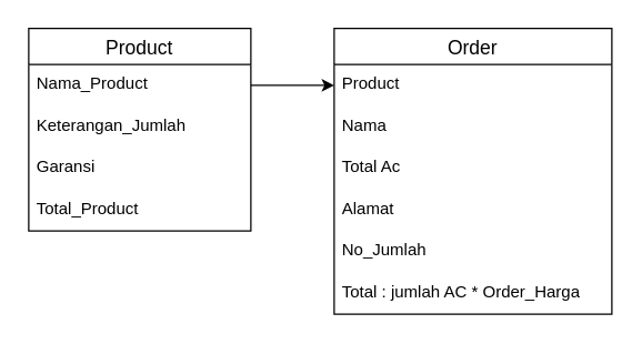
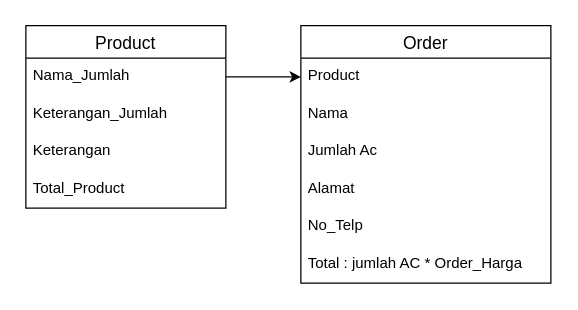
  <mxCell id="0" />
  <mxCell id="1" parent="0" />
  <mxCell id="2" value="Product" style="swimlane;fontStyle=0;childLayout=stackLayout;horizontal=1;startSize=26;horizontalStack=0;resizeParent=1;resizeParentMax=0;resizeLast=0;collapsible=1;marginBottom=0;align=center;fontSize=14;" vertex="1" parent="1"><mxGeometry x="20" y="20" width="160" height="146" as="geometry" /></mxCell>
- <mxCell id="3" value="Nama_Product" style="text;strokeColor=none;fillColor=none;spacingLeft=4;spacingRight=4;overflow=hidden;rotatable=0;points=[[0,0.5],[1,0.5]];portConstraint=eastwest;fontSize=12;" vertex="1" parent="2"><mxGeometry y="26" width="160" height="30" as="geometry" /></mxCell>
+ <mxCell id="3" value="Nama_Jumlah" style="text;strokeColor=none;fillColor=none;spacingLeft=4;spacingRight=4;overflow=hidden;rotatable=0;points=[[0,0.5],[1,0.5]];portConstraint=eastwest;fontSize=12;" vertex="1" parent="2"><mxGeometry y="26" width="160" height="30" as="geometry" /></mxCell>
  <mxCell id="4" value="Keterangan_Jumlah" style="text;strokeColor=none;fillColor=none;spacingLeft=4;spacingRight=4;overflow=hidden;rotatable=0;points=[[0,0.5],[1,0.5]];portConstraint=eastwest;fontSize=12;" vertex="1" parent="2"><mxGeometry y="56" width="160" height="30" as="geometry" /></mxCell>
- <mxCell id="5" value="Garansi" style="text;strokeColor=none;fillColor=none;spacingLeft=4;spacingRight=4;overflow=hidden;rotatable=0;points=[[0,0.5],[1,0.5]];portConstraint=eastwest;fontSize=12;" vertex="1" parent="2"><mxGeometry y="86" width="160" height="30" as="geometry" /></mxCell>
+ <mxCell id="5" value="Keterangan" style="text;strokeColor=none;fillColor=none;spacingLeft=4;spacingRight=4;overflow=hidden;rotatable=0;points=[[0,0.5],[1,0.5]];portConstraint=eastwest;fontSize=12;" vertex="1" parent="2"><mxGeometry y="86" width="160" height="30" as="geometry" /></mxCell>
  <mxCell id="6" value="Total_Product" style="text;strokeColor=none;fillColor=none;spacingLeft=4;spacingRight=4;overflow=hidden;rotatable=0;points=[[0,0.5],[1,0.5]];portConstraint=eastwest;fontSize=12;" vertex="1" parent="2"><mxGeometry y="116" width="160" height="30" as="geometry" /></mxCell>
  <mxCell id="7" value="Order" style="swimlane;fontStyle=0;childLayout=stackLayout;horizontal=1;startSize=26;horizontalStack=0;resizeParent=1;resizeParentMax=0;resizeLast=0;collapsible=1;marginBottom=0;align=center;fontSize=14;" vertex="1" parent="1"><mxGeometry x="240" y="20" width="200" height="206" as="geometry" /></mxCell>
  <mxCell id="8" value="Product" style="text;strokeColor=none;fillColor=none;spacingLeft=4;spacingRight=4;overflow=hidden;rotatable=0;points=[[0,0.5],[1,0.5]];portConstraint=eastwest;fontSize=12;" vertex="1" parent="7"><mxGeometry y="26" width="200" height="30" as="geometry" /></mxCell>
  <mxCell id="9" value="Nama" style="text;strokeColor=none;fillColor=none;spacingLeft=4;spacingRight=4;overflow=hidden;rotatable=0;points=[[0,0.5],[1,0.5]];portConstraint=eastwest;fontSize=12;" vertex="1" parent="7"><mxGeometry y="56" width="200" height="30" as="geometry" /></mxCell>
- <mxCell id="10" value="Total Ac" style="text;strokeColor=none;fillColor=none;spacingLeft=4;spacingRight=4;overflow=hidden;rotatable=0;points=[[0,0.5],[1,0.5]];portConstraint=eastwest;fontSize=12;" vertex="1" parent="7"><mxGeometry y="86" width="200" height="30" as="geometry" /></mxCell>
+ <mxCell id="10" value="Jumlah Ac" style="text;strokeColor=none;fillColor=none;spacingLeft=4;spacingRight=4;overflow=hidden;rotatable=0;points=[[0,0.5],[1,0.5]];portConstraint=eastwest;fontSize=12;" vertex="1" parent="7"><mxGeometry y="86" width="200" height="30" as="geometry" /></mxCell>
  <mxCell id="11" value="Alamat" style="text;strokeColor=none;fillColor=none;spacingLeft=4;spacingRight=4;overflow=hidden;rotatable=0;points=[[0,0.5],[1,0.5]];portConstraint=eastwest;fontSize=12;" vertex="1" parent="7"><mxGeometry y="116" width="200" height="30" as="geometry" /></mxCell>
- <mxCell id="12" value="No_Jumlah" style="text;strokeColor=none;fillColor=none;spacingLeft=4;spacingRight=4;overflow=hidden;rotatable=0;points=[[0,0.5],[1,0.5]];portConstraint=eastwest;fontSize=12;" vertex="1" parent="7"><mxGeometry y="146" width="200" height="30" as="geometry" /></mxCell>
+ <mxCell id="12" value="No_Telp" style="text;strokeColor=none;fillColor=none;spacingLeft=4;spacingRight=4;overflow=hidden;rotatable=0;points=[[0,0.5],[1,0.5]];portConstraint=eastwest;fontSize=12;" vertex="1" parent="7"><mxGeometry y="146" width="200" height="30" as="geometry" /></mxCell>
  <mxCell id="13" value="Total : jumlah AC * Order_Harga" style="text;strokeColor=none;fillColor=none;spacingLeft=4;spacingRight=4;overflow=hidden;rotatable=0;points=[[0,0.5],[1,0.5]];portConstraint=eastwest;fontSize=12;" vertex="1" parent="7"><mxGeometry y="176" width="200" height="30" as="geometry" /></mxCell>
  <mxCell id="14" style="edgeStyle=orthogonalEdgeStyle;rounded=0;orthogonalLoop=1;jettySize=auto;html=1;entryX=0;entryY=0.5;entryDx=0;entryDy=0;" edge="1" parent="1" source="3" target="8"><mxGeometry relative="1" as="geometry" /></mxCell>
